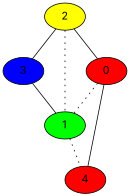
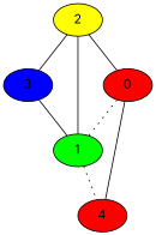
  graph {
    fontname=Inter
    node [fillcolor=red style=filled fontname=Inter]
    edge [style=solid fontname=Inter]
    2 [fillcolor=yellow]
    3 [fillcolor=blue]
    1 [fillcolor=green]
    0
    4
    2 -- 3
-   2 -- 1 [style=dotted]
+   2 -- 1
    2 -- 0
    3 -- 1
    1 -- 4 [style=dotted]
    0 -- 1 [style=dotted]
    0 -- 4
  }
